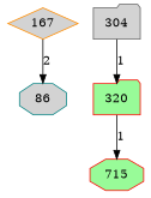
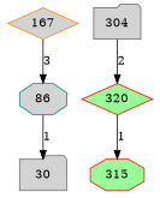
  digraph {
    node [color=gray40 fillcolor=lightgrey shape=diamond style=filled]
    167 [color=darkorange]
    n2 [color=teal label=86 shape=octagon]
+   30 [shape=folder]
    304 [shape=folder]
-   320 [color=red fillcolor=palegreen shape=folder]
-   315 [color=red fillcolor=palegreen shape=octagon label=715]
-   167 -> n2 [label=2]
-   304 -> 320 [label=1]
+   320 [color=red fillcolor=palegreen]
+   315 [color=red fillcolor=palegreen shape=octagon]
+   167 -> n2 [label=3]
+   n2 -> 30 [label=1]
+   304 -> 320 [label=2]
    320 -> 315 [label=1]
  }
